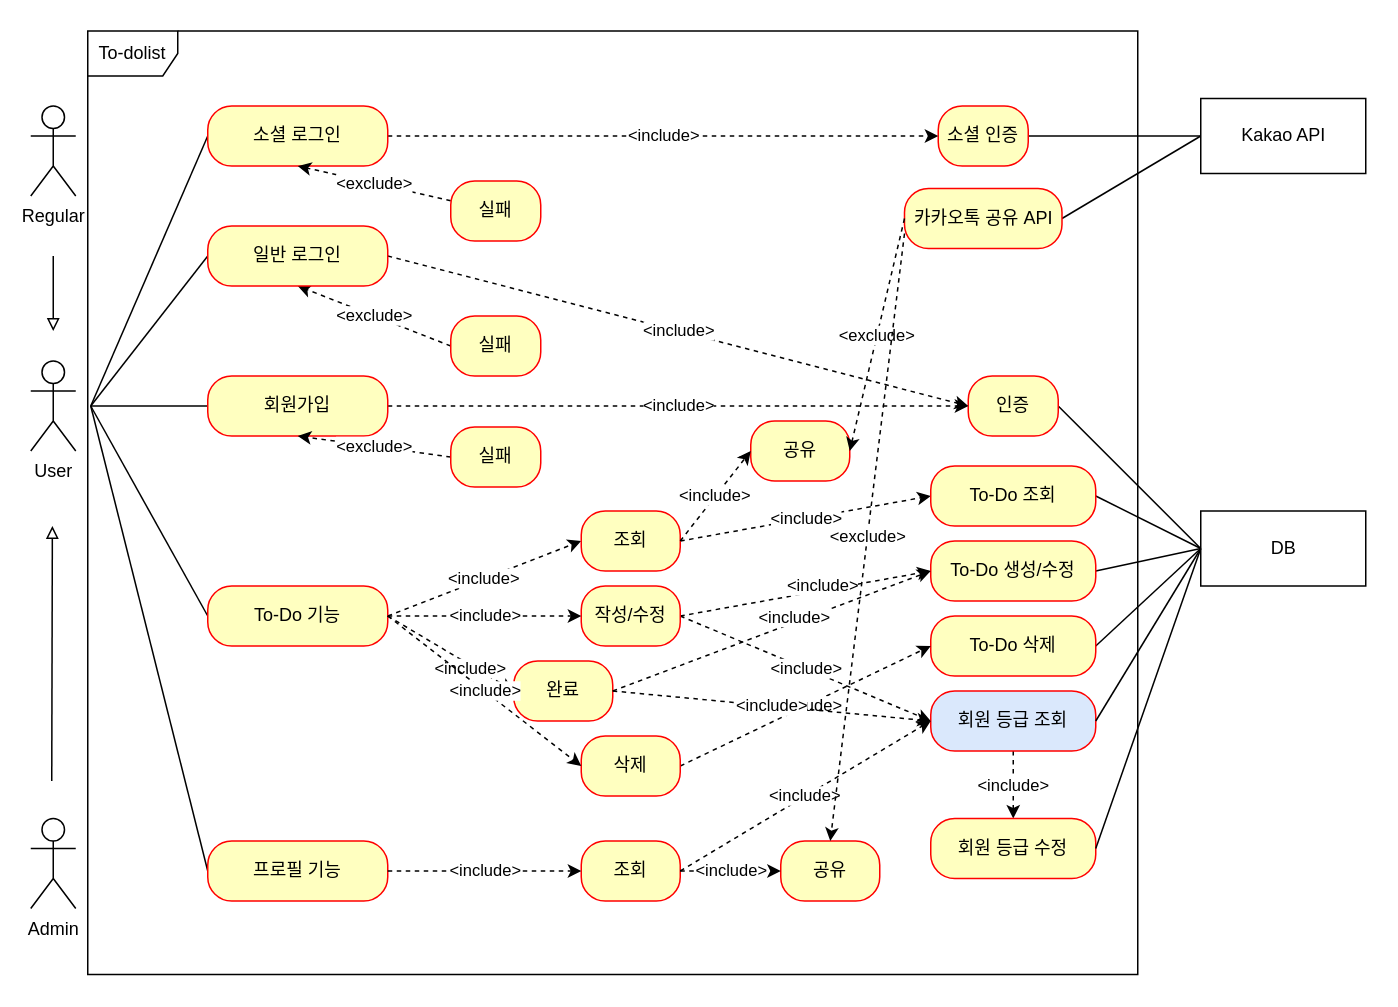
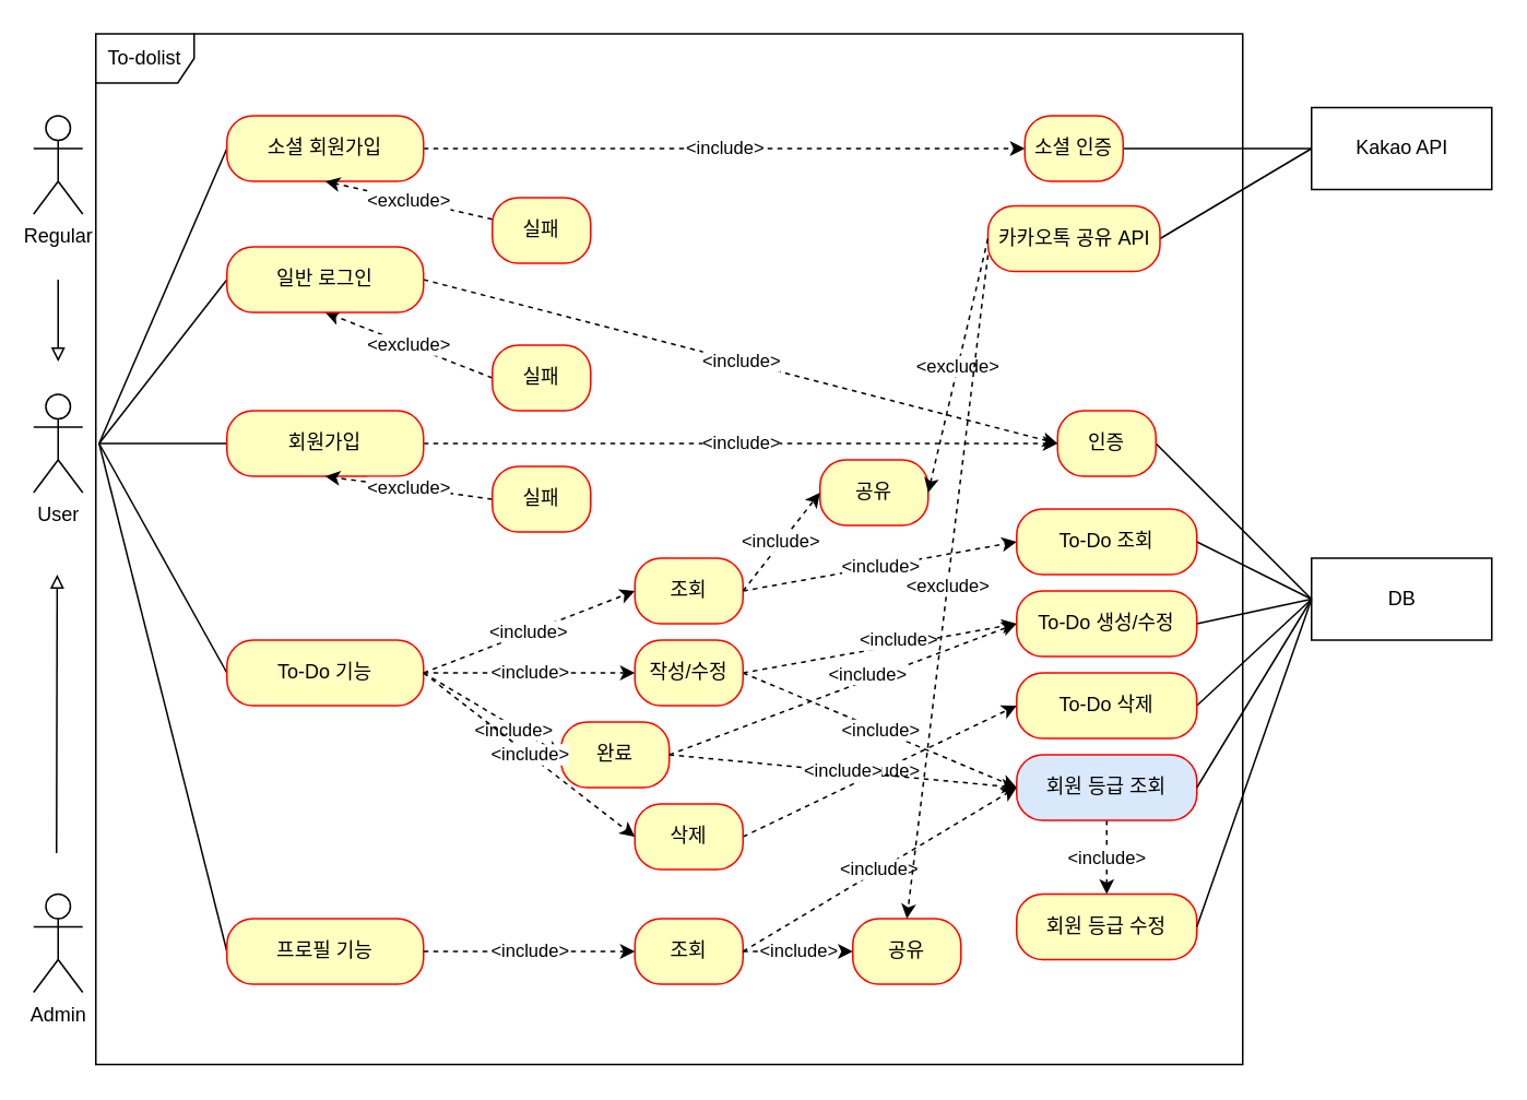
  <mxCell id="0" />
  <mxCell id="1" parent="0" />
  <mxCell id="2" value="To-dolist" style="shape=umlFrame;whiteSpace=wrap;html=1;" parent="1" vertex="1"><mxGeometry x="58" y="20" width="700" height="629" as="geometry" /></mxCell>
  <mxCell id="3" style="rounded=0;orthogonalLoop=1;jettySize=auto;html=1;entryX=0;entryY=0.5;entryDx=0;entryDy=0;endArrow=none;endFill=0;" parent="1" target="16" edge="1"><mxGeometry relative="1" as="geometry"><mxPoint x="60" y="270" as="sourcePoint" /></mxGeometry></mxCell>
  <mxCell id="4" style="edgeStyle=none;rounded=0;orthogonalLoop=1;jettySize=auto;html=1;entryX=0;entryY=0.5;entryDx=0;entryDy=0;endArrow=none;endFill=0;" parent="1" target="12" edge="1"><mxGeometry relative="1" as="geometry"><mxPoint x="60" y="270" as="sourcePoint" /></mxGeometry></mxCell>
  <mxCell id="5" value="User" style="shape=umlActor;verticalLabelPosition=bottom;verticalAlign=top;html=1;outlineConnect=0;" parent="1" vertex="1"><mxGeometry x="20" y="240" width="30" height="60" as="geometry" /></mxCell>
  <mxCell id="6" value="DB" style="html=1;" parent="1" vertex="1"><mxGeometry x="800" y="340" width="110" height="50" as="geometry" /></mxCell>
  <mxCell id="7" style="edgeStyle=none;rounded=0;orthogonalLoop=1;jettySize=auto;html=1;entryX=0;entryY=0.5;entryDx=0;entryDy=0;endArrow=none;endFill=0;exitX=1;exitY=0.5;exitDx=0;exitDy=0;" parent="1" source="8" target="6" edge="1"><mxGeometry relative="1" as="geometry" /></mxCell>
  <mxCell id="8" value="인증" style="rounded=1;whiteSpace=wrap;html=1;arcSize=40;fontColor=#000000;fillColor=#ffffc0;strokeColor=#ff0000;" parent="1" vertex="1"><mxGeometry x="645" y="250" width="60" height="40" as="geometry" /></mxCell>
  <mxCell id="9" value="&amp;lt;exclude&amp;gt;" style="edgeStyle=none;rounded=0;orthogonalLoop=1;jettySize=auto;html=1;entryX=0.5;entryY=1;entryDx=0;entryDy=0;dashed=1;endArrow=classic;endFill=1;exitX=0;exitY=0.5;exitDx=0;exitDy=0;" parent="1" source="10" target="16" edge="1"><mxGeometry relative="1" as="geometry" /></mxCell>
  <mxCell id="10" value="실패" style="rounded=1;whiteSpace=wrap;html=1;arcSize=40;fontColor=#000000;fillColor=#ffffc0;strokeColor=#ff0000;" parent="1" vertex="1"><mxGeometry x="300" y="210" width="60" height="40" as="geometry" /></mxCell>
  <mxCell id="11" value="&amp;lt;include&amp;gt;" style="edgeStyle=none;rounded=0;orthogonalLoop=1;jettySize=auto;html=1;entryX=0;entryY=0.5;entryDx=0;entryDy=0;dashed=1;endArrow=classic;endFill=1;exitX=1;exitY=0.5;exitDx=0;exitDy=0;" parent="1" source="12" target="8" edge="1"><mxGeometry relative="1" as="geometry"><mxPoint x="320" y="200" as="sourcePoint" /></mxGeometry></mxCell>
  <mxCell id="12" value="회원가입" style="rounded=1;whiteSpace=wrap;html=1;arcSize=40;fontColor=#000000;fillColor=#ffffc0;strokeColor=#ff0000;" parent="1" vertex="1"><mxGeometry x="138" y="250" width="120" height="40" as="geometry" /></mxCell>
  <mxCell id="13" value="&amp;lt;exclude&amp;gt;" style="edgeStyle=none;rounded=0;orthogonalLoop=1;jettySize=auto;html=1;entryX=0.5;entryY=1;entryDx=0;entryDy=0;dashed=1;endArrow=classic;endFill=1;exitX=0;exitY=0.5;exitDx=0;exitDy=0;" parent="1" source="14" target="12" edge="1"><mxGeometry relative="1" as="geometry" /></mxCell>
  <mxCell id="14" value="실패" style="rounded=1;whiteSpace=wrap;html=1;arcSize=40;fontColor=#000000;fillColor=#ffffc0;strokeColor=#ff0000;" parent="1" vertex="1"><mxGeometry x="300" y="284" width="60" height="40" as="geometry" /></mxCell>
  <mxCell id="15" value="&amp;lt;include&amp;gt;" style="edgeStyle=none;rounded=0;orthogonalLoop=1;jettySize=auto;html=1;entryX=0;entryY=0.5;entryDx=0;entryDy=0;dashed=1;endArrow=classic;endFill=1;exitX=1;exitY=0.5;exitDx=0;exitDy=0;" parent="1" source="16" target="8" edge="1"><mxGeometry relative="1" as="geometry" /></mxCell>
  <mxCell id="16" value="일반 로그인" style="rounded=1;whiteSpace=wrap;html=1;arcSize=40;fontColor=#000000;fillColor=#ffffc0;strokeColor=#ff0000;" parent="1" vertex="1"><mxGeometry x="138" y="150" width="120" height="40" as="geometry" /></mxCell>
  <mxCell id="17" style="edgeStyle=none;rounded=0;orthogonalLoop=1;jettySize=auto;html=1;entryX=0;entryY=0.5;entryDx=0;entryDy=0;endArrow=none;endFill=0;exitX=1;exitY=0.5;exitDx=0;exitDy=0;" parent="1" source="42" target="6" edge="1"><mxGeometry relative="1" as="geometry" /></mxCell>
  <mxCell id="18" style="edgeStyle=none;rounded=0;orthogonalLoop=1;jettySize=auto;html=1;entryX=0;entryY=0.5;entryDx=0;entryDy=0;endArrow=none;endFill=0;exitX=1;exitY=0.5;exitDx=0;exitDy=0;" parent="1" source="19" target="6" edge="1"><mxGeometry relative="1" as="geometry" /></mxCell>
  <mxCell id="19" value="To-Do 삭제" style="rounded=1;whiteSpace=wrap;html=1;arcSize=40;fontColor=#000000;fillColor=#ffffc0;strokeColor=#ff0000;" parent="1" vertex="1"><mxGeometry x="620" y="410" width="110" height="40" as="geometry" /></mxCell>
  <mxCell id="20" style="edgeStyle=none;rounded=0;orthogonalLoop=1;jettySize=auto;html=1;endArrow=block;endFill=0;" parent="1" edge="1"><mxGeometry relative="1" as="geometry"><mxPoint x="35" y="220" as="targetPoint" /><mxPoint x="35" y="170" as="sourcePoint" /></mxGeometry></mxCell>
  <mxCell id="21" value="Regular" style="shape=umlActor;verticalLabelPosition=bottom;verticalAlign=top;html=1;outlineConnect=0;" parent="1" vertex="1"><mxGeometry x="20" y="70" width="30" height="60" as="geometry" /></mxCell>
  <mxCell id="22" style="edgeStyle=none;rounded=0;orthogonalLoop=1;jettySize=auto;html=1;endArrow=block;endFill=0;" parent="1" edge="1"><mxGeometry relative="1" as="geometry"><mxPoint x="34.41" y="350" as="targetPoint" /><mxPoint x="34" y="520" as="sourcePoint" /></mxGeometry></mxCell>
  <mxCell id="23" value="Admin" style="shape=umlActor;verticalLabelPosition=bottom;verticalAlign=top;html=1;outlineConnect=0;" parent="1" vertex="1"><mxGeometry x="20" y="545" width="30" height="60" as="geometry" /></mxCell>
  <mxCell id="24" style="edgeStyle=none;rounded=0;orthogonalLoop=1;jettySize=auto;html=1;endArrow=none;endFill=0;exitX=0;exitY=0.5;exitDx=0;exitDy=0;" parent="1" source="27" edge="1"><mxGeometry relative="1" as="geometry"><mxPoint x="60" y="270" as="targetPoint" /></mxGeometry></mxCell>
  <mxCell id="25" value="&amp;lt;include&amp;gt;" style="edgeStyle=none;rounded=0;orthogonalLoop=1;jettySize=auto;html=1;entryX=0;entryY=0.5;entryDx=0;entryDy=0;dashed=1;endArrow=classic;endFill=1;exitX=1;exitY=0.5;exitDx=0;exitDy=0;" parent="1" source="44" target="35" edge="1"><mxGeometry x="0.145" y="3" relative="1" as="geometry"><mxPoint as="offset" /></mxGeometry></mxCell>
  <mxCell id="26" value="&amp;lt;include&amp;gt;" style="edgeStyle=none;rounded=0;orthogonalLoop=1;jettySize=auto;html=1;entryX=0;entryY=0.5;entryDx=0;entryDy=0;dashed=1;endArrow=classic;endFill=1;exitX=1;exitY=0.5;exitDx=0;exitDy=0;" parent="1" source="48" target="19" edge="1"><mxGeometry relative="1" as="geometry" /></mxCell>
  <mxCell id="27" value="프로필 기능" style="rounded=1;whiteSpace=wrap;html=1;arcSize=40;fontColor=#000000;fillColor=#ffffc0;strokeColor=#ff0000;" parent="1" vertex="1"><mxGeometry x="138" y="560" width="120" height="40" as="geometry" /></mxCell>
  <mxCell id="28" style="edgeStyle=none;rounded=0;orthogonalLoop=1;jettySize=auto;html=1;endArrow=none;endFill=0;exitX=0;exitY=0.5;exitDx=0;exitDy=0;" parent="1" source="30" edge="1"><mxGeometry relative="1" as="geometry"><mxPoint x="60" y="270" as="targetPoint" /></mxGeometry></mxCell>
  <mxCell id="29" value="&amp;lt;include&amp;gt;" style="rounded=0;orthogonalLoop=1;jettySize=auto;html=1;entryX=0;entryY=0.5;entryDx=0;entryDy=0;exitX=1;exitY=0.5;exitDx=0;exitDy=0;dashed=1;" parent="1" source="30" target="45" edge="1"><mxGeometry relative="1" as="geometry" /></mxCell>
  <mxCell id="30" value="To-Do 기능" style="rounded=1;whiteSpace=wrap;html=1;arcSize=40;fontColor=#000000;fillColor=#ffffc0;strokeColor=#ff0000;" parent="1" vertex="1"><mxGeometry x="138" y="390" width="120" height="40" as="geometry" /></mxCell>
  <mxCell id="31" value="Kakao API" style="html=1;" parent="1" vertex="1"><mxGeometry x="800" y="65" width="110" height="50" as="geometry" /></mxCell>
  <mxCell id="32" style="edgeStyle=none;rounded=0;orthogonalLoop=1;jettySize=auto;html=1;entryX=0;entryY=0.5;entryDx=0;entryDy=0;endArrow=none;endFill=0;exitX=1;exitY=0.5;exitDx=0;exitDy=0;" parent="1" source="33" target="31" edge="1"><mxGeometry relative="1" as="geometry" /></mxCell>
  <mxCell id="33" value="소셜 인증" style="rounded=1;whiteSpace=wrap;html=1;arcSize=40;fontColor=#000000;fillColor=#ffffc0;strokeColor=#ff0000;" parent="1" vertex="1"><mxGeometry x="625" y="70" width="60" height="40" as="geometry" /></mxCell>
  <mxCell id="34" style="edgeStyle=none;rounded=0;orthogonalLoop=1;jettySize=auto;html=1;entryX=0;entryY=0.5;entryDx=0;entryDy=0;endArrow=none;endFill=0;exitX=1;exitY=0.5;exitDx=0;exitDy=0;" parent="1" source="35" target="6" edge="1"><mxGeometry relative="1" as="geometry" /></mxCell>
  <mxCell id="35" value="To-Do 생성/수정" style="rounded=1;whiteSpace=wrap;html=1;arcSize=40;fontColor=#000000;fillColor=#ffffc0;strokeColor=#ff0000;" parent="1" vertex="1"><mxGeometry x="620" y="360" width="110" height="40" as="geometry" /></mxCell>
  <mxCell id="36" style="edgeStyle=none;rounded=0;orthogonalLoop=1;jettySize=auto;html=1;endArrow=none;endFill=0;exitX=0;exitY=0.5;exitDx=0;exitDy=0;" parent="1" source="38" edge="1"><mxGeometry relative="1" as="geometry"><mxPoint x="60" y="270" as="targetPoint" /></mxGeometry></mxCell>
  <mxCell id="37" value="&amp;lt;include&amp;gt;" style="edgeStyle=none;rounded=0;orthogonalLoop=1;jettySize=auto;html=1;entryX=0;entryY=0.5;entryDx=0;entryDy=0;endArrow=classic;endFill=1;exitX=1;exitY=0.5;exitDx=0;exitDy=0;dashed=1;" parent="1" source="38" target="33" edge="1"><mxGeometry relative="1" as="geometry" /></mxCell>
- <mxCell id="38" value="소셜 로그인" style="rounded=1;whiteSpace=wrap;html=1;arcSize=40;fontColor=#000000;fillColor=#ffffc0;strokeColor=#ff0000;" parent="1" vertex="1"><mxGeometry x="138" y="70" width="120" height="40" as="geometry" /></mxCell>
+ <mxCell id="38" value="소셜 회원가입" style="rounded=1;whiteSpace=wrap;html=1;arcSize=40;fontColor=#000000;fillColor=#ffffc0;strokeColor=#ff0000;" parent="1" vertex="1"><mxGeometry x="138" y="70" width="120" height="40" as="geometry" /></mxCell>
  <mxCell id="39" value="&amp;lt;exclude&amp;gt;" style="edgeStyle=none;rounded=0;orthogonalLoop=1;jettySize=auto;html=1;entryX=0.5;entryY=1;entryDx=0;entryDy=0;dashed=1;endArrow=classic;endFill=1;" parent="1" source="40" target="38" edge="1"><mxGeometry relative="1" as="geometry"><Array as="points" /></mxGeometry></mxCell>
  <mxCell id="40" value="실패" style="rounded=1;whiteSpace=wrap;html=1;arcSize=40;fontColor=#000000;fillColor=#ffffc0;strokeColor=#ff0000;" parent="1" vertex="1"><mxGeometry x="300" y="120" width="60" height="40" as="geometry" /></mxCell>
  <mxCell id="41" value="&amp;lt;include&amp;gt;" style="edgeStyle=none;rounded=0;orthogonalLoop=1;jettySize=auto;html=1;entryX=0;entryY=0.5;entryDx=0;entryDy=0;endArrow=classic;endFill=1;dashed=1;exitX=1;exitY=0.5;exitDx=0;exitDy=0;" parent="1" source="45" target="42" edge="1"><mxGeometry relative="1" as="geometry"><mxPoint x="320" y="410" as="sourcePoint" /></mxGeometry></mxCell>
  <mxCell id="42" value="To-Do 조회" style="rounded=1;whiteSpace=wrap;html=1;arcSize=40;fontColor=#000000;fillColor=#ffffc0;strokeColor=#ff0000;" parent="1" vertex="1"><mxGeometry x="620" y="310" width="110" height="40" as="geometry" /></mxCell>
  <mxCell id="43" value="&amp;lt;include&amp;gt;" style="rounded=0;orthogonalLoop=1;jettySize=auto;html=1;entryX=0;entryY=0.5;entryDx=0;entryDy=0;dashed=1;exitX=1;exitY=0.5;exitDx=0;exitDy=0;" edge="1" parent="1" source="44" target="58"><mxGeometry relative="1" as="geometry" /></mxCell>
  <mxCell id="44" value="작성/수정" style="rounded=1;whiteSpace=wrap;html=1;arcSize=40;fontColor=#000000;fillColor=#ffffc0;strokeColor=#ff0000;" parent="1" vertex="1"><mxGeometry x="387" y="390" width="66" height="40" as="geometry" /></mxCell>
  <mxCell id="45" value="조회" style="rounded=1;whiteSpace=wrap;html=1;arcSize=40;fontColor=#000000;fillColor=#ffffc0;strokeColor=#ff0000;" parent="1" vertex="1"><mxGeometry x="387" y="340" width="66" height="40" as="geometry" /></mxCell>
  <mxCell id="46" value="완료" style="rounded=1;whiteSpace=wrap;html=1;arcSize=40;fontColor=#000000;fillColor=#ffffc0;strokeColor=#ff0000;" parent="1" vertex="1"><mxGeometry x="342" y="440" width="66" height="40" as="geometry" /></mxCell>
  <mxCell id="47" value="공유" style="rounded=1;whiteSpace=wrap;html=1;arcSize=40;fontColor=#000000;fillColor=#ffffc0;strokeColor=#ff0000;" parent="1" vertex="1"><mxGeometry x="500" y="280" width="66" height="40" as="geometry" /></mxCell>
  <mxCell id="48" value="삭제" style="rounded=1;whiteSpace=wrap;html=1;arcSize=40;fontColor=#000000;fillColor=#ffffc0;strokeColor=#ff0000;" parent="1" vertex="1"><mxGeometry x="387" y="490" width="66" height="40" as="geometry" /></mxCell>
  <mxCell id="49" value="&amp;lt;include&amp;gt;" style="edgeStyle=none;rounded=0;orthogonalLoop=1;jettySize=auto;html=1;entryX=0;entryY=0.5;entryDx=0;entryDy=0;dashed=1;endArrow=classic;endFill=1;exitX=1;exitY=0.5;exitDx=0;exitDy=0;" parent="1" source="46" target="35" edge="1"><mxGeometry x="0.145" y="3" relative="1" as="geometry"><mxPoint x="496" y="420" as="sourcePoint" /><mxPoint x="610" y="390" as="targetPoint" /><mxPoint as="offset" /></mxGeometry></mxCell>
  <mxCell id="50" value="&amp;lt;include&amp;gt;" style="rounded=0;orthogonalLoop=1;jettySize=auto;html=1;entryX=0;entryY=0.5;entryDx=0;entryDy=0;exitX=1;exitY=0.5;exitDx=0;exitDy=0;dashed=1;" parent="1" source="30" target="44" edge="1"><mxGeometry relative="1" as="geometry"><mxPoint x="330" y="420" as="sourcePoint" /><mxPoint x="430" y="370" as="targetPoint" /></mxGeometry></mxCell>
  <mxCell id="51" style="rounded=0;orthogonalLoop=1;jettySize=auto;html=1;entryX=0;entryY=0.5;entryDx=0;entryDy=0;exitX=1;exitY=0.5;exitDx=0;exitDy=0;dashed=1;" parent="1" source="30" target="46" edge="1"><mxGeometry relative="1" as="geometry"><mxPoint x="330" y="420" as="sourcePoint" /><mxPoint x="430" y="420" as="targetPoint" /></mxGeometry></mxCell>
  <mxCell id="52" value="&amp;lt;include&amp;gt;" style="edgeLabel;html=1;align=center;verticalAlign=middle;resizable=0;points=[];" parent="51" vertex="1" connectable="0"><mxGeometry x="0.328" y="-2" relative="1" as="geometry"><mxPoint as="offset" /></mxGeometry></mxCell>
  <mxCell id="53" value="&amp;lt;include&amp;gt;" style="rounded=0;orthogonalLoop=1;jettySize=auto;html=1;entryX=0;entryY=0.5;entryDx=0;entryDy=0;exitX=1;exitY=0.5;exitDx=0;exitDy=0;dashed=1;" parent="1" source="30" target="48" edge="1"><mxGeometry relative="1" as="geometry"><mxPoint x="330" y="420" as="sourcePoint" /><mxPoint x="430" y="470" as="targetPoint" /></mxGeometry></mxCell>
  <mxCell id="54" value="&amp;lt;include&amp;gt;" style="rounded=0;orthogonalLoop=1;jettySize=auto;html=1;entryX=0;entryY=0.5;entryDx=0;entryDy=0;exitX=1;exitY=0.5;exitDx=0;exitDy=0;dashed=1;" parent="1" source="45" target="47" edge="1"><mxGeometry relative="1" as="geometry"><mxPoint x="330" y="420" as="sourcePoint" /><mxPoint x="430" y="370" as="targetPoint" /></mxGeometry></mxCell>
  <mxCell id="55" style="rounded=0;orthogonalLoop=1;jettySize=auto;html=1;entryX=0;entryY=0.5;entryDx=0;entryDy=0;endArrow=none;endFill=0;exitX=1;exitY=0.5;exitDx=0;exitDy=0;" parent="1" source="56" target="31" edge="1"><mxGeometry relative="1" as="geometry" /></mxCell>
  <mxCell id="56" value="카카오톡 공유 API" style="rounded=1;whiteSpace=wrap;html=1;arcSize=40;fontColor=#000000;fillColor=#ffffc0;strokeColor=#ff0000;" parent="1" vertex="1"><mxGeometry x="602.5" y="125" width="105" height="40" as="geometry" /></mxCell>
  <mxCell id="57" value="&amp;lt;include&amp;gt;" style="edgeStyle=orthogonalEdgeStyle;rounded=0;orthogonalLoop=1;jettySize=auto;html=1;entryX=0.5;entryY=0;entryDx=0;entryDy=0;dashed=1;" edge="1" parent="1" source="58" target="59"><mxGeometry relative="1" as="geometry" /></mxCell>
  <mxCell id="58" value="회원 등급 조회" style="rounded=1;whiteSpace=wrap;html=1;arcSize=40;fontColor=#000000;fillColor=#dae8fc;strokeColor=#ff0000;" parent="1" vertex="1"><mxGeometry x="620" y="460" width="110" height="40" as="geometry" /></mxCell>
  <mxCell id="59" value="회원 등급 수정" style="rounded=1;whiteSpace=wrap;html=1;arcSize=40;fontColor=#000000;fillColor=#ffffc0;strokeColor=#ff0000;" parent="1" vertex="1"><mxGeometry x="620" y="545" width="110" height="40" as="geometry" /></mxCell>
  <mxCell id="60" value="&amp;lt;exclude&amp;gt;" style="rounded=0;orthogonalLoop=1;jettySize=auto;html=1;entryX=1;entryY=0.5;entryDx=0;entryDy=0;exitX=0;exitY=0.5;exitDx=0;exitDy=0;dashed=1;" parent="1" source="56" target="47" edge="1"><mxGeometry relative="1" as="geometry"><mxPoint x="530" y="170" as="sourcePoint" /><mxPoint x="610" y="120" as="targetPoint" /></mxGeometry></mxCell>
  <mxCell id="61" value="&amp;lt;include&amp;gt;" style="edgeStyle=none;rounded=0;orthogonalLoop=1;jettySize=auto;html=1;entryX=0;entryY=0.5;entryDx=0;entryDy=0;dashed=1;endArrow=classic;endFill=1;exitX=1;exitY=0.5;exitDx=0;exitDy=0;" parent="1" source="46" target="58" edge="1"><mxGeometry relative="1" as="geometry"><mxPoint x="476" y="520" as="sourcePoint" /><mxPoint x="610" y="440" as="targetPoint" /></mxGeometry></mxCell>
  <mxCell id="62" value="공유" style="rounded=1;whiteSpace=wrap;html=1;arcSize=40;fontColor=#000000;fillColor=#ffffc0;strokeColor=#ff0000;" parent="1" vertex="1"><mxGeometry x="520" y="560" width="66" height="40" as="geometry" /></mxCell>
  <mxCell id="63" value="조회" style="rounded=1;whiteSpace=wrap;html=1;arcSize=40;fontColor=#000000;fillColor=#ffffc0;strokeColor=#ff0000;" parent="1" vertex="1"><mxGeometry x="387" y="560" width="66" height="40" as="geometry" /></mxCell>
  <mxCell id="64" value="&amp;lt;include&amp;gt;" style="rounded=0;orthogonalLoop=1;jettySize=auto;html=1;entryX=0;entryY=0.5;entryDx=0;entryDy=0;exitX=1;exitY=0.5;exitDx=0;exitDy=0;dashed=1;" parent="1" source="27" target="63" edge="1"><mxGeometry relative="1" as="geometry"><mxPoint x="284" y="555" as="sourcePoint" /><mxPoint x="364" y="555" as="targetPoint" /><mxPoint as="offset" /></mxGeometry></mxCell>
  <mxCell id="65" value="&amp;lt;include&amp;gt;" style="rounded=0;orthogonalLoop=1;jettySize=auto;html=1;entryX=0;entryY=0.5;entryDx=0;entryDy=0;exitX=1;exitY=0.5;exitDx=0;exitDy=0;dashed=1;" parent="1" source="63" target="62" edge="1"><mxGeometry relative="1" as="geometry"><mxPoint x="330" y="590" as="sourcePoint" /><mxPoint x="410" y="590" as="targetPoint" /><mxPoint as="offset" /></mxGeometry></mxCell>
  <mxCell id="66" value="&amp;lt;include&amp;gt;" style="edgeStyle=none;rounded=0;orthogonalLoop=1;jettySize=auto;html=1;entryX=0;entryY=0.5;entryDx=0;entryDy=0;dashed=1;endArrow=classic;endFill=1;exitX=1;exitY=0.5;exitDx=0;exitDy=0;" parent="1" source="63" target="58" edge="1"><mxGeometry relative="1" as="geometry"><mxPoint x="476" y="470" as="sourcePoint" /><mxPoint x="610" y="490" as="targetPoint" /></mxGeometry></mxCell>
  <mxCell id="67" value="&amp;lt;exclude&amp;gt;" style="rounded=0;orthogonalLoop=1;jettySize=auto;html=1;entryX=0.5;entryY=0;entryDx=0;entryDy=0;exitX=0;exitY=0.75;exitDx=0;exitDy=0;dashed=1;" parent="1" source="56" target="62" edge="1"><mxGeometry relative="1" as="geometry"><mxPoint x="613" y="100" as="sourcePoint" /><mxPoint x="576" y="300" as="targetPoint" /></mxGeometry></mxCell>
  <mxCell id="68" style="edgeStyle=none;rounded=0;orthogonalLoop=1;jettySize=auto;html=1;entryX=0;entryY=0.5;entryDx=0;entryDy=0;endArrow=none;endFill=0;exitX=1;exitY=0.5;exitDx=0;exitDy=0;" parent="1" source="58" target="6" edge="1"><mxGeometry relative="1" as="geometry"><mxPoint x="740" y="440" as="sourcePoint" /><mxPoint x="810" y="375" as="targetPoint" /></mxGeometry></mxCell>
  <mxCell id="69" style="edgeStyle=none;rounded=0;orthogonalLoop=1;jettySize=auto;html=1;endArrow=none;endFill=0;exitX=1;exitY=0.5;exitDx=0;exitDy=0;entryX=0;entryY=0.5;entryDx=0;entryDy=0;" parent="1" source="59" target="6" edge="1"><mxGeometry relative="1" as="geometry"><mxPoint x="740" y="490" as="sourcePoint" /><mxPoint x="800" y="370" as="targetPoint" /></mxGeometry></mxCell>
